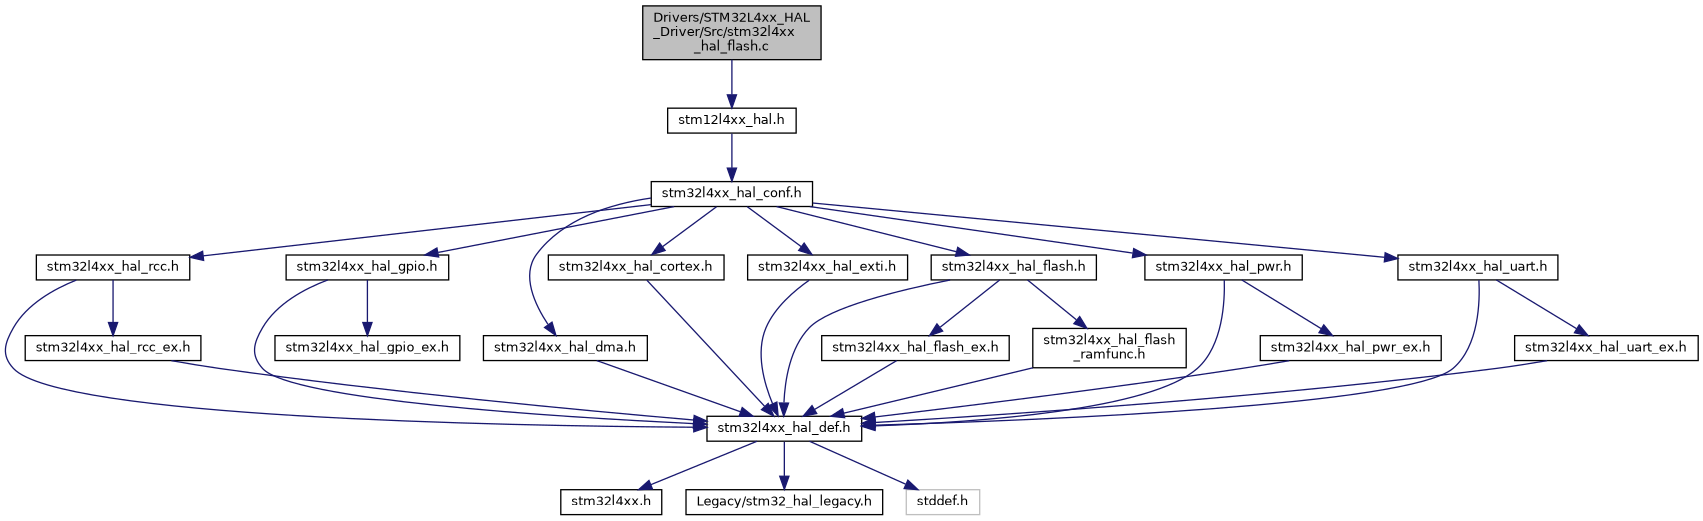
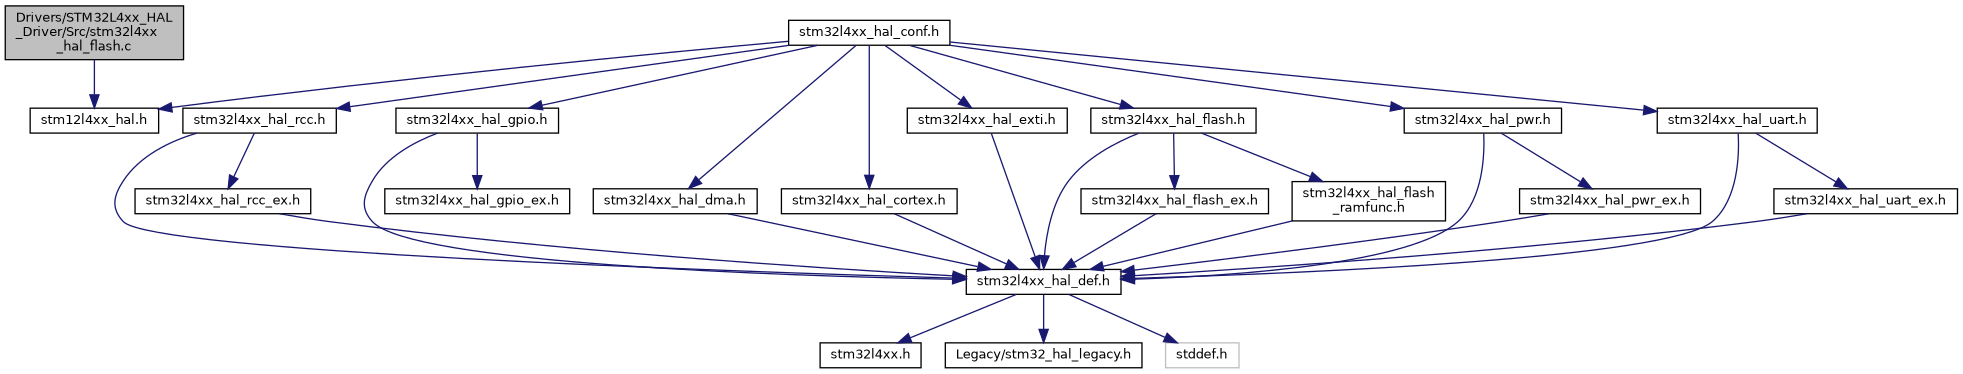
  digraph {
    node [color=black fillcolor=white fontname=Helvetica fontsize=10 shape=record style=filled]
    edge [color=midnightblue fontname=Helvetica fontsize=10 labelfontname=Helvetica labelfontsize=10 style=solid]
    n1 [fillcolor=grey75 fontcolor=black height=0.2 label="Drivers/STM32L4xx_HAL\l_Driver/Src/stm32l4xx\l_hal_flash.c" width=0.4]
    n2 [height=0.2 label="stm12l4xx_hal.h" width=0.4]
    n3 [height=0.2 label="stm32l4xx_hal_conf.h" width=0.4]
    n4 [height=0.2 label="stm32l4xx_hal_rcc.h" width=0.4]
    n5 [height=0.2 label="stm32l4xx_hal_gpio.h" width=0.4]
    n6 [height=0.2 label="stm32l4xx_hal_dma.h" width=0.4]
    n7 [height=0.2 label="stm32l4xx_hal_cortex.h" width=0.4]
    n8 [height=0.2 label="stm32l4xx_hal_exti.h" width=0.4]
    n9 [height=0.2 label="stm32l4xx_hal_flash.h" width=0.4]
    n10 [height=0.2 label="stm32l4xx_hal_pwr.h" width=0.4]
    n11 [height=0.2 label="stm32l4xx_hal_uart.h" width=0.4]
    n12 [height=0.2 label="stm32l4xx_hal_def.h" width=0.4]
    n13 [height=0.2 label="stm32l4xx_hal_rcc_ex.h" width=0.4]
    n14 [height=0.2 label="stm32l4xx_hal_gpio_ex.h" width=0.4]
    n15 [height=0.2 label="stm32l4xx_hal_flash_ex.h" width=0.4]
    n16 [height=0.2 label="stm32l4xx_hal_flash\l_ramfunc.h" width=0.4]
    n17 [height=0.2 label="stm32l4xx_hal_pwr_ex.h" width=0.4]
    n18 [height=0.2 label="stm32l4xx_hal_uart_ex.h" width=0.4]
    n19 [height=0.2 label="stm32l4xx.h" width=0.4]
    n20 [height=0.2 label="Legacy/stm32_hal_legacy.h" width=0.4]
    n21 [color=grey75 height=0.2 label="stddef.h" width=0.4]
    n1 -> n2
-   n2 -> n3
+   n3 -> n2
    n3 -> n4
    n3 -> n5
    n3 -> n6
    n3 -> n7
    n3 -> n8
    n3 -> n9
    n3 -> n10
    n3 -> n11
    n4 -> n12
    n4 -> n13
    n5 -> n12
    n5 -> n14
    n6 -> n12
    n7 -> n12
    n8 -> n12
    n9 -> n12
    n9 -> n15
    n9 -> n16
    n10 -> n12
    n10 -> n17
    n11 -> n12
    n11 -> n18
    n12 -> n19
    n12 -> n20
    n12 -> n21
    n13 -> n12
    n15 -> n12
    n16 -> n12
    n17 -> n12
    n18 -> n12
  }
